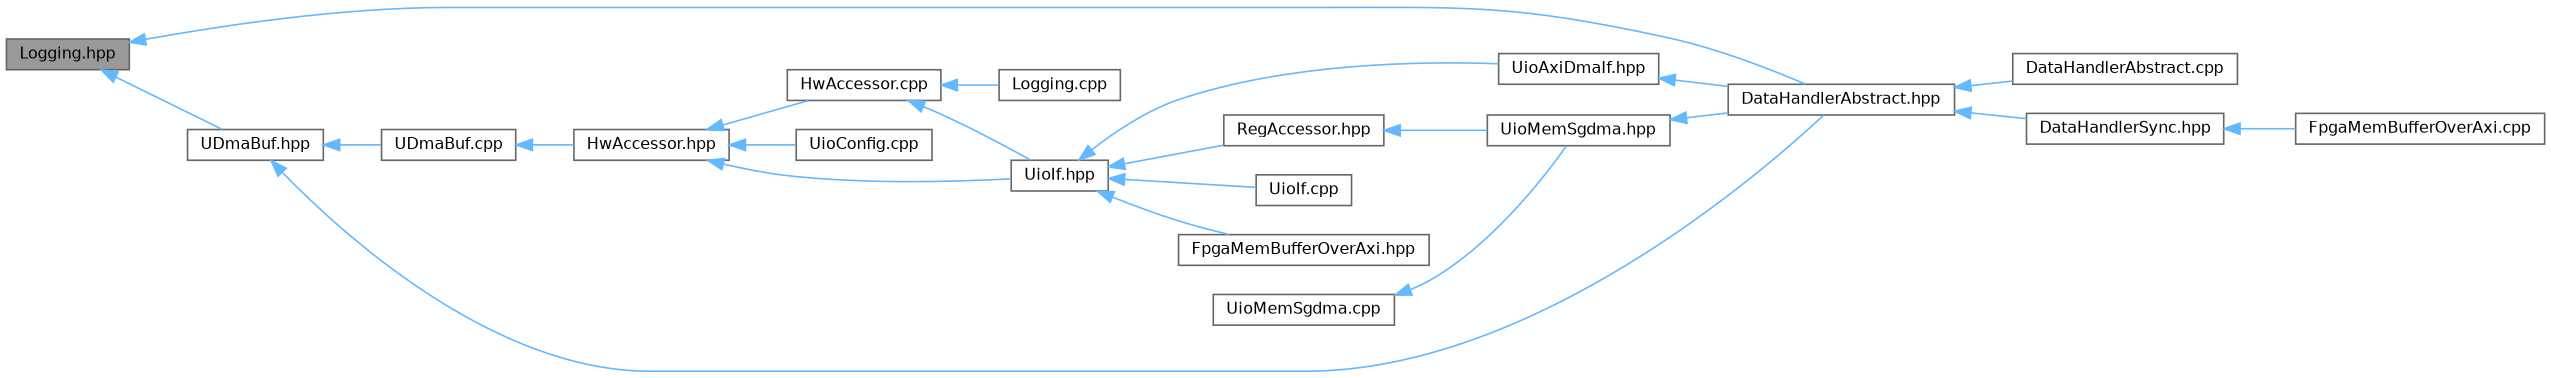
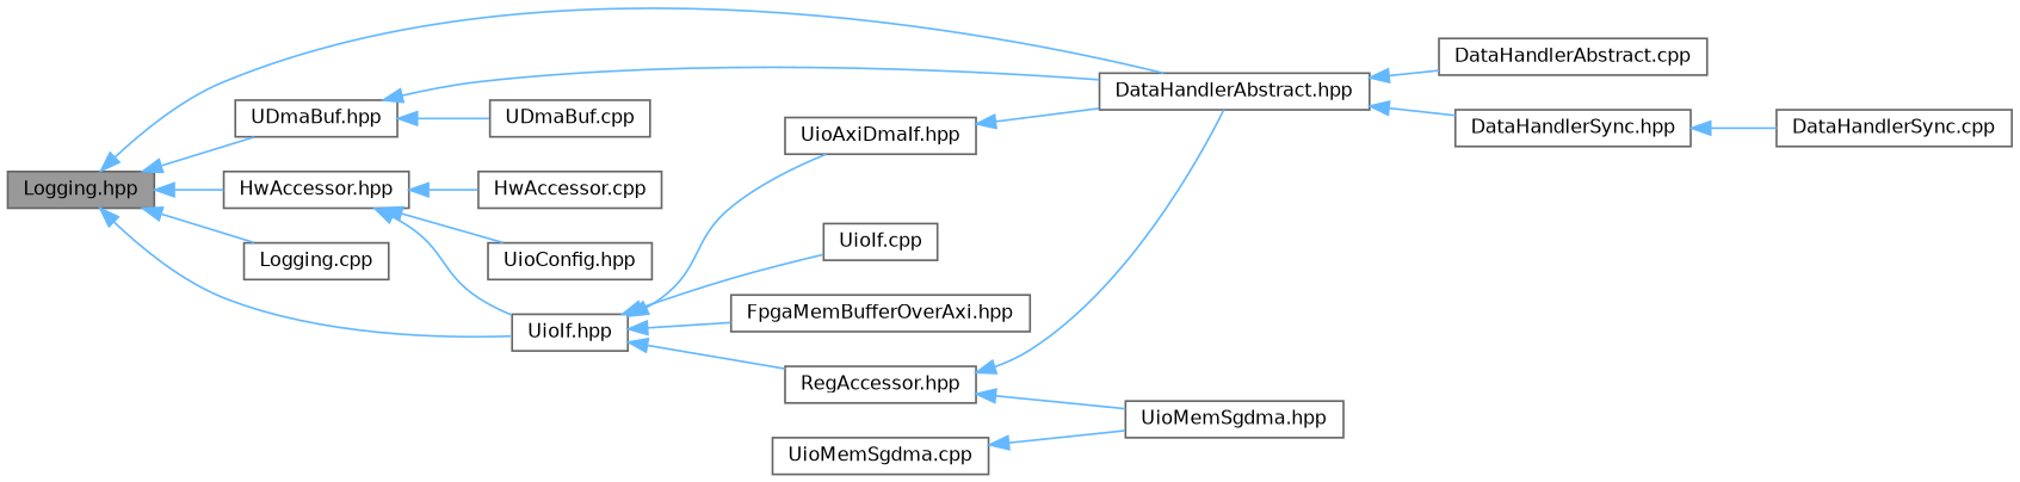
  digraph {
    rankdir=LR
    node [color=grey40 fillcolor=white fontname=Helvetica fontsize=10 shape=box style=filled]
    edge [color=steelblue1 dir=back fontname=Helvetica fontsize=10 labelfontname=Helvetica labelfontsize=10 style=solid]
    n1 [color=gray40 fillcolor=grey60 fontcolor=black height=0.2 label="Logging.hpp" width=0.4]
    n2 [height=0.2 label="DataHandlerAbstract.hpp" width=0.4]
    n3 [height=0.2 label="HwAccessor.hpp" width=0.4]
    n4 [height=0.2 label="UioIf.hpp" width=0.4]
    n5 [height=0.2 label="Logging.cpp" width=0.4]
    n6 [height=0.2 label="UDmaBuf.hpp" width=0.4]
    n7 [height=0.2 label="DataHandlerAbstract.cpp" width=0.4]
    n8 [height=0.2 label="DataHandlerSync.hpp" width=0.4]
    n9 [height=0.2 label="HwAccessor.cpp" width=0.4]
-   n10 [height=0.2 label="UioConfig.cpp" width=0.4]
+   n10 [height=0.2 label="UioConfig.hpp" width=0.4]
    n11 [height=0.2 label="FpgaMemBufferOverAxi.hpp" width=0.4]
    n12 [height=0.2 label="RegAccessor.hpp" width=0.4]
    n13 [height=0.2 label="UioAxiDmaIf.hpp" width=0.4]
    n14 [height=0.2 label="UioIf.cpp" width=0.4]
    n15 [height=0.2 label="UDmaBuf.cpp" width=0.4]
-   n16 [height=0.2 label="FpgaMemBufferOverAxi.cpp" width=0.4]
+   n16 [height=0.2 label="DataHandlerSync.cpp" width=0.4]
    n17 [height=0.2 label="UioMemSgdma.hpp" width=0.4]
    n18 [height=0.2 label="UioMemSgdma.cpp" width=0.4]
    n1 -> n2
-   n15 -> n3
-   n9 -> n4
-   n9 -> n5
+   n1 -> n3
+   n1 -> n4
+   n1 -> n5
    n1 -> n6
    n2 -> n7
    n2 -> n8
    n3 -> n4
    n3 -> n9
    n3 -> n10
    n4 -> n11
    n4 -> n12
    n4 -> n13
    n4 -> n14
    n6 -> n2
    n6 -> n15
    n8 -> n16
    n12 -> n17
    n13 -> n2
-   n17 -> n2
+   n12 -> n2
    n18 -> n17
  }
